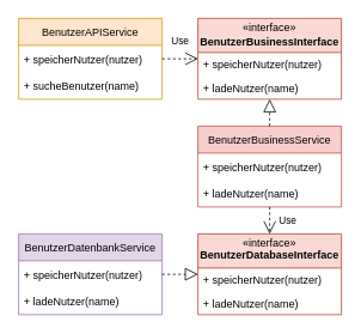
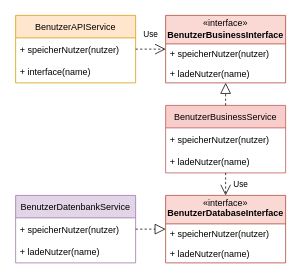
  <mxCell id="0" />
  <mxCell id="1" parent="0" />
  <mxCell id="2" value="BenutzerAPIService" style="swimlane;fontStyle=0;childLayout=stackLayout;horizontal=1;startSize=30;horizontalStack=0;resizeParent=1;resizeParentMax=0;resizeLast=0;collapsible=1;marginBottom=0;fillColor=#ffe6cc;strokeColor=#d79b00;" parent="1" vertex="1"><mxGeometry x="20" y="20" width="160" height="90" as="geometry"><mxRectangle x="210" y="30" width="120" height="30" as="alternateBounds" /></mxGeometry></mxCell>
  <mxCell id="3" value="+ speicherNutzer(nutzer)" style="text;strokeColor=none;fillColor=none;align=left;verticalAlign=middle;spacingLeft=4;spacingRight=4;overflow=hidden;points=[[0,0.5],[1,0.5]];portConstraint=eastwest;rotatable=0;" parent="2" vertex="1"><mxGeometry y="30" width="160" height="30" as="geometry" /></mxCell>
- <mxCell id="4" value="+ sucheBenutzer(name)" style="text;strokeColor=none;fillColor=none;align=left;verticalAlign=middle;spacingLeft=4;spacingRight=4;overflow=hidden;points=[[0,0.5],[1,0.5]];portConstraint=eastwest;rotatable=0;" parent="2" vertex="1"><mxGeometry y="60" width="160" height="30" as="geometry" /></mxCell>
+ <mxCell id="4" value="+ interface(name)" style="text;strokeColor=none;fillColor=none;align=left;verticalAlign=middle;spacingLeft=4;spacingRight=4;overflow=hidden;points=[[0,0.5],[1,0.5]];portConstraint=eastwest;rotatable=0;" parent="2" vertex="1"><mxGeometry y="60" width="160" height="30" as="geometry" /></mxCell>
  <mxCell id="5" value="BenutzerBusinessService" style="swimlane;fontStyle=0;childLayout=stackLayout;horizontal=1;startSize=30;horizontalStack=0;resizeParent=1;resizeParentMax=0;resizeLast=0;collapsible=1;marginBottom=0;fillColor=#f8cecc;strokeColor=#b85450;" parent="1" vertex="1"><mxGeometry x="220" y="140" width="160" height="90" as="geometry"><mxRectangle x="410" y="160" width="110" height="30" as="alternateBounds" /></mxGeometry></mxCell>
  <mxCell id="6" value="+ speicherNutzer(nutzer)" style="text;strokeColor=none;fillColor=none;align=left;verticalAlign=middle;spacingLeft=4;spacingRight=4;overflow=hidden;points=[[0,0.5],[1,0.5]];portConstraint=eastwest;rotatable=0;" parent="5" vertex="1"><mxGeometry y="30" width="160" height="30" as="geometry" /></mxCell>
  <mxCell id="7" value="+ ladeNutzer(name)" style="text;strokeColor=none;fillColor=none;align=left;verticalAlign=middle;spacingLeft=4;spacingRight=4;overflow=hidden;points=[[0,0.5],[1,0.5]];portConstraint=eastwest;rotatable=0;" parent="5" vertex="1"><mxGeometry y="60" width="160" height="30" as="geometry" /></mxCell>
  <mxCell id="8" value="Use" style="endArrow=open;endSize=12;dashed=1;html=1;rounded=0;edgeStyle=orthogonalEdgeStyle;exitX=1;exitY=0.5;exitDx=0;exitDy=0;entryX=0;entryY=0.5;entryDx=0;entryDy=0;" parent="1" source="2" target="15" edge="1"><mxGeometry x="0.0" y="20" width="160" relative="1" as="geometry"><mxPoint x="90" y="140" as="sourcePoint" /><mxPoint x="100" y="190" as="targetPoint" /><Array as="points" /><mxPoint as="offset" /></mxGeometry></mxCell>
  <mxCell id="9" value="BenutzerDatenbankService" style="swimlane;fontStyle=0;childLayout=stackLayout;horizontal=1;startSize=30;horizontalStack=0;resizeParent=1;resizeParentMax=0;resizeLast=0;collapsible=1;marginBottom=0;fillColor=#e1d5e7;strokeColor=#9673a6;" parent="1" vertex="1"><mxGeometry x="20" y="260" width="160" height="90" as="geometry"><mxRectangle x="210" y="290" width="110" height="30" as="alternateBounds" /></mxGeometry></mxCell>
  <mxCell id="10" value="+ speicherNutzer(nutzer)" style="text;strokeColor=none;fillColor=none;align=left;verticalAlign=middle;spacingLeft=4;spacingRight=4;overflow=hidden;points=[[0,0.5],[1,0.5]];portConstraint=eastwest;rotatable=0;" parent="9" vertex="1"><mxGeometry y="30" width="160" height="30" as="geometry" /></mxCell>
  <mxCell id="11" value="+ ladeNutzer(name)" style="text;strokeColor=none;fillColor=none;align=left;verticalAlign=middle;spacingLeft=4;spacingRight=4;overflow=hidden;points=[[0,0.5],[1,0.5]];portConstraint=eastwest;rotatable=0;" parent="9" vertex="1"><mxGeometry y="60" width="160" height="30" as="geometry" /></mxCell>
  <mxCell id="12" value="" style="group;fillColor=none;" vertex="1" connectable="0" parent="1"><mxGeometry x="220" y="20" width="160" height="90" as="geometry" /></mxCell>
  <mxCell id="13" value="" style="group;fillColor=none;" vertex="1" connectable="0" parent="12"><mxGeometry width="160" height="90" as="geometry" /></mxCell>
  <mxCell id="14" value="" style="group" vertex="1" connectable="0" parent="13"><mxGeometry width="160" height="90" as="geometry" /></mxCell>
  <mxCell id="15" value="" style="swimlane;fontStyle=0;childLayout=stackLayout;horizontal=1;startSize=38;fillColor=#fad9d5;horizontalStack=0;resizeParent=1;resizeParentMax=0;resizeLast=0;collapsible=1;marginBottom=0;strokeColor=#ae4132;" vertex="1" parent="14"><mxGeometry width="160" height="90" as="geometry"><mxRectangle width="50" height="40" as="alternateBounds" /></mxGeometry></mxCell>
  <mxCell id="16" value="+ speicherNutzer(nutzer)" style="text;strokeColor=none;fillColor=none;align=left;verticalAlign=middle;spacingLeft=4;spacingRight=4;overflow=hidden;rotatable=0;points=[[0,0.5],[1,0.5]];portConstraint=eastwest;" vertex="1" parent="15"><mxGeometry y="38" width="160" height="26" as="geometry" /></mxCell>
  <mxCell id="17" value="+ ladeNutzer(name)" style="text;fillColor=none;align=left;verticalAlign=middle;spacingLeft=4;spacingRight=4;overflow=hidden;rotatable=0;points=[[0,0.5],[1,0.5]];portConstraint=eastwest;" vertex="1" parent="15"><mxGeometry y="64" width="160" height="26" as="geometry" /></mxCell>
  <mxCell id="18" value="BenutzerBusinessInterface" style="text;align=center;fontStyle=1;verticalAlign=middle;spacingLeft=3;spacingRight=3;strokeColor=none;rotatable=0;points=[[0,0.5],[1,0.5]];portConstraint=eastwest;" vertex="1" parent="14"><mxGeometry x="10" y="18.004" width="140" height="16.122" as="geometry" /></mxCell>
  <mxCell id="19" value="&lt;span&gt;«interface»&lt;/span&gt;" style="text;html=1;strokeColor=none;fillColor=none;align=center;verticalAlign=middle;whiteSpace=wrap;rounded=0;" vertex="1" parent="14"><mxGeometry x="10" y="3.997" width="140" height="14.882" as="geometry" /></mxCell>
  <mxCell id="20" value="" style="endArrow=block;dashed=1;endFill=0;endSize=12;html=1;rounded=0;edgeStyle=orthogonalEdgeStyle;entryX=0.5;entryY=1;entryDx=0;entryDy=0;exitX=0.5;exitY=0;exitDx=0;exitDy=0;" edge="1" parent="1" source="5" target="15"><mxGeometry width="160" relative="1" as="geometry"><mxPoint x="90" y="190" as="sourcePoint" /><mxPoint x="140" y="180" as="targetPoint" /></mxGeometry></mxCell>
  <mxCell id="21" value="" style="group;fillColor=none;" vertex="1" connectable="0" parent="1"><mxGeometry x="220" y="260" width="160" height="90" as="geometry" /></mxCell>
  <mxCell id="22" value="" style="group;fillColor=none;" vertex="1" connectable="0" parent="21"><mxGeometry width="160" height="90" as="geometry" /></mxCell>
  <mxCell id="23" value="" style="group" vertex="1" connectable="0" parent="22"><mxGeometry width="160" height="90" as="geometry" /></mxCell>
  <mxCell id="24" value="" style="swimlane;fontStyle=0;childLayout=stackLayout;horizontal=1;startSize=38;fillColor=#fad9d5;horizontalStack=0;resizeParent=1;resizeParentMax=0;resizeLast=0;collapsible=1;marginBottom=0;strokeColor=#ae4132;" vertex="1" parent="23"><mxGeometry width="160" height="90" as="geometry"><mxRectangle width="50" height="40" as="alternateBounds" /></mxGeometry></mxCell>
  <mxCell id="25" value="+ speicherNutzer(nutzer)" style="text;strokeColor=none;fillColor=none;align=left;verticalAlign=middle;spacingLeft=4;spacingRight=4;overflow=hidden;rotatable=0;points=[[0,0.5],[1,0.5]];portConstraint=eastwest;" vertex="1" parent="24"><mxGeometry y="38" width="160" height="26" as="geometry" /></mxCell>
  <mxCell id="26" value="+ ladeNutzer(name)" style="text;fillColor=none;align=left;verticalAlign=middle;spacingLeft=4;spacingRight=4;overflow=hidden;rotatable=0;points=[[0,0.5],[1,0.5]];portConstraint=eastwest;" vertex="1" parent="24"><mxGeometry y="64" width="160" height="26" as="geometry" /></mxCell>
  <mxCell id="27" value="BenutzerDatabaseInterface" style="text;align=center;fontStyle=1;verticalAlign=middle;spacingLeft=3;spacingRight=3;strokeColor=none;rotatable=0;points=[[0,0.5],[1,0.5]];portConstraint=eastwest;" vertex="1" parent="23"><mxGeometry x="10" y="15.004" width="140" height="16.122" as="geometry" /></mxCell>
  <mxCell id="28" value="&lt;span&gt;«interface»&lt;/span&gt;" style="text;html=1;strokeColor=none;fillColor=none;align=center;verticalAlign=middle;whiteSpace=wrap;rounded=0;" vertex="1" parent="23"><mxGeometry x="10" y="3.997" width="140" height="14.882" as="geometry" /></mxCell>
  <mxCell id="29" value="Use" style="endArrow=open;endSize=12;dashed=1;html=1;rounded=0;edgeStyle=orthogonalEdgeStyle;entryX=0.5;entryY=0;entryDx=0;entryDy=0;exitX=0.5;exitY=1;exitDx=0;exitDy=0;" edge="1" parent="1" source="5" target="24"><mxGeometry x="0.0" y="20" width="160" relative="1" as="geometry"><mxPoint x="170" y="210" as="sourcePoint" /><mxPoint x="230" y="75" as="targetPoint" /><Array as="points" /><mxPoint as="offset" /></mxGeometry></mxCell>
  <mxCell id="30" value="" style="endArrow=block;dashed=1;endFill=0;endSize=12;html=1;rounded=0;edgeStyle=orthogonalEdgeStyle;exitX=1;exitY=0.5;exitDx=0;exitDy=0;entryX=0;entryY=0.5;entryDx=0;entryDy=0;" edge="1" parent="1" source="9" target="24"><mxGeometry width="160" relative="1" as="geometry"><mxPoint x="190" y="280" as="sourcePoint" /><mxPoint x="220" y="330" as="targetPoint" /></mxGeometry></mxCell>
